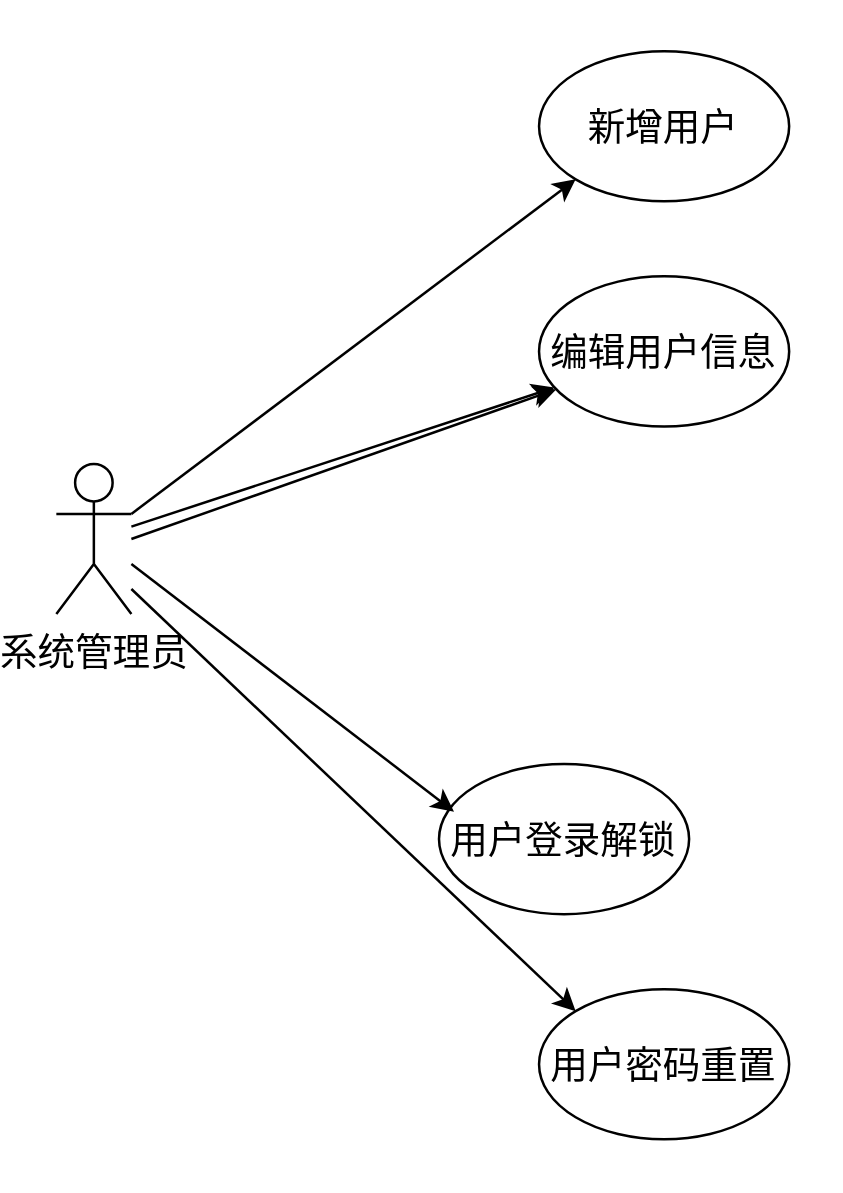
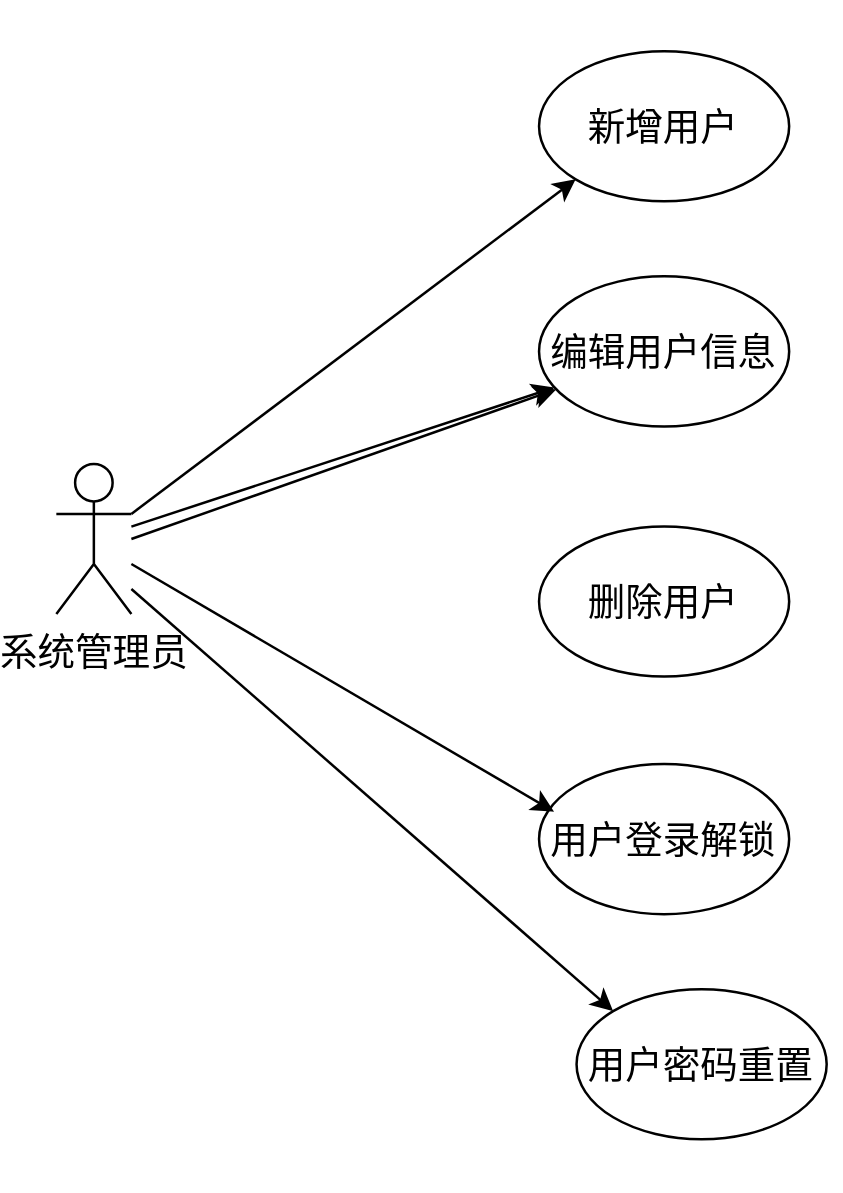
  <mxCell id="0" />
  <mxCell id="1" parent="0" />
  <mxCell id="2" value="系统管理员" style="shape=umlActor;verticalLabelPosition=bottom;verticalAlign=top;html=1;fontSize=15;" parent="1" vertex="1"><mxGeometry x="20" y="185" width="30" height="60" as="geometry" /></mxCell>
  <mxCell id="3" value="新增用户" style="ellipse;whiteSpace=wrap;html=1;fontSize=15;" parent="1" vertex="1"><mxGeometry x="213" y="20" width="100" height="60" as="geometry" /></mxCell>
  <mxCell id="4" value="编辑用户信息" style="ellipse;whiteSpace=wrap;html=1;fontSize=15;" parent="1" vertex="1"><mxGeometry x="213" y="110" width="100" height="60" as="geometry" /></mxCell>
+ <mxCell id="5" value="删除用户" style="ellipse;whiteSpace=wrap;html=1;fontSize=15;" parent="1" vertex="1"><mxGeometry x="213" y="210" width="100" height="60" as="geometry" /></mxCell>
  <mxCell id="6" value="" style="endArrow=classic;html=1;rounded=0;exitX=1;exitY=0.333;exitDx=0;exitDy=0;exitPerimeter=0;entryX=0;entryY=1;entryDx=0;entryDy=0;fontSize=15;" parent="1" source="2" target="3" edge="1"><mxGeometry width="50" height="50" relative="1" as="geometry"><mxPoint x="300" y="260" as="sourcePoint" /><mxPoint x="350" y="210" as="targetPoint" /></mxGeometry></mxCell>
  <mxCell id="7" value="" style="endArrow=classic;html=1;rounded=0;fontSize=15;" parent="1" source="2" target="4" edge="1"><mxGeometry width="50" height="50" relative="1" as="geometry"><mxPoint x="300" y="260" as="sourcePoint" /><mxPoint x="220" y="200" as="targetPoint" /></mxGeometry></mxCell>
  <mxCell id="8" value="" style="endArrow=classic;html=1;rounded=0;fontSize=15;" parent="1" target="4" edge="1"><mxGeometry width="50" height="50" relative="1" as="geometry"><mxPoint x="50" y="215" as="sourcePoint" /><mxPoint x="350" y="210" as="targetPoint" /></mxGeometry></mxCell>
- <mxCell id="9" value="用户登录解锁" style="ellipse;whiteSpace=wrap;html=1;fontSize=15;" parent="1" vertex="1"><mxGeometry x="173" y="305" width="100" height="60" as="geometry" /></mxCell>
+ <mxCell id="9" value="用户登录解锁" style="ellipse;whiteSpace=wrap;html=1;fontSize=15;" parent="1" vertex="1"><mxGeometry x="213" y="305" width="100" height="60" as="geometry" /></mxCell>
  <mxCell id="10" value="" style="endArrow=classic;html=1;rounded=0;entryX=0.06;entryY=0.317;entryDx=0;entryDy=0;entryPerimeter=0;fontSize=15;" parent="1" target="9" edge="1"><mxGeometry width="50" height="50" relative="1" as="geometry"><mxPoint x="50" y="225" as="sourcePoint" /><mxPoint x="223" y="250" as="targetPoint" /></mxGeometry></mxCell>
- <mxCell id="11" value="用户密码重置" style="ellipse;whiteSpace=wrap;html=1;fontSize=15;" parent="1" vertex="1"><mxGeometry x="213" y="395" width="100" height="60" as="geometry" /></mxCell>
+ <mxCell id="11" value="用户密码重置" style="ellipse;whiteSpace=wrap;html=1;fontSize=15;" parent="1" vertex="1"><mxGeometry x="228" y="395" width="100" height="60" as="geometry" /></mxCell>
  <mxCell id="12" value="" style="endArrow=classic;html=1;rounded=0;entryX=0;entryY=0;entryDx=0;entryDy=0;fontSize=15;" parent="1" target="11" edge="1"><mxGeometry width="50" height="50" relative="1" as="geometry"><mxPoint x="50" y="235" as="sourcePoint" /><mxPoint x="229" y="334" as="targetPoint" /></mxGeometry></mxCell>
